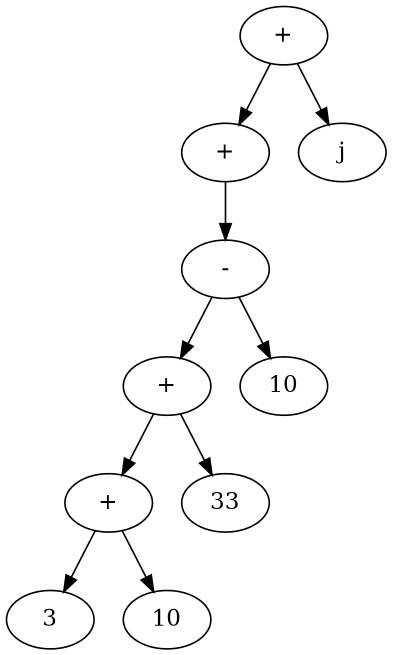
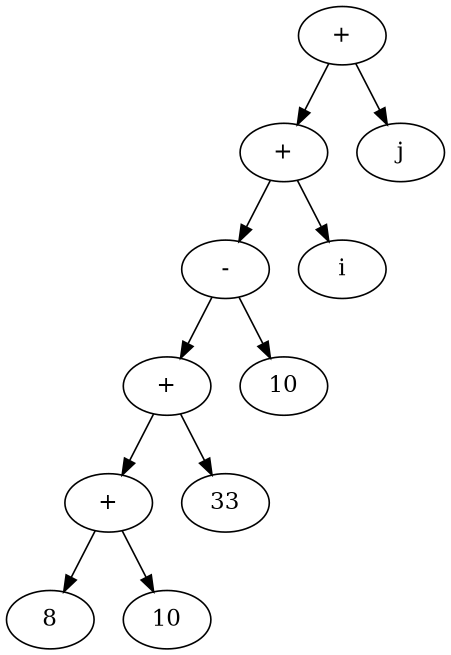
  digraph {
    ordering=out
    n1 [label="+"]
    n2 [label="+"]
    n3 [label=j]
    n4 [label="-"]
+   n5 [label=i]
    n6 [label="+"]
    n7 [label=10]
    n8 [label="+"]
    n9 [label=33]
-   n10 [label=3]
+   n10 [label=8]
    n11 [label=10]
    n1 -> n2
    n1 -> n3
    n2 -> n4
+   n2 -> n5
    n4 -> n6
    n4 -> n7
    n6 -> n8
    n6 -> n9
    n8 -> n10
    n8 -> n11
  }
